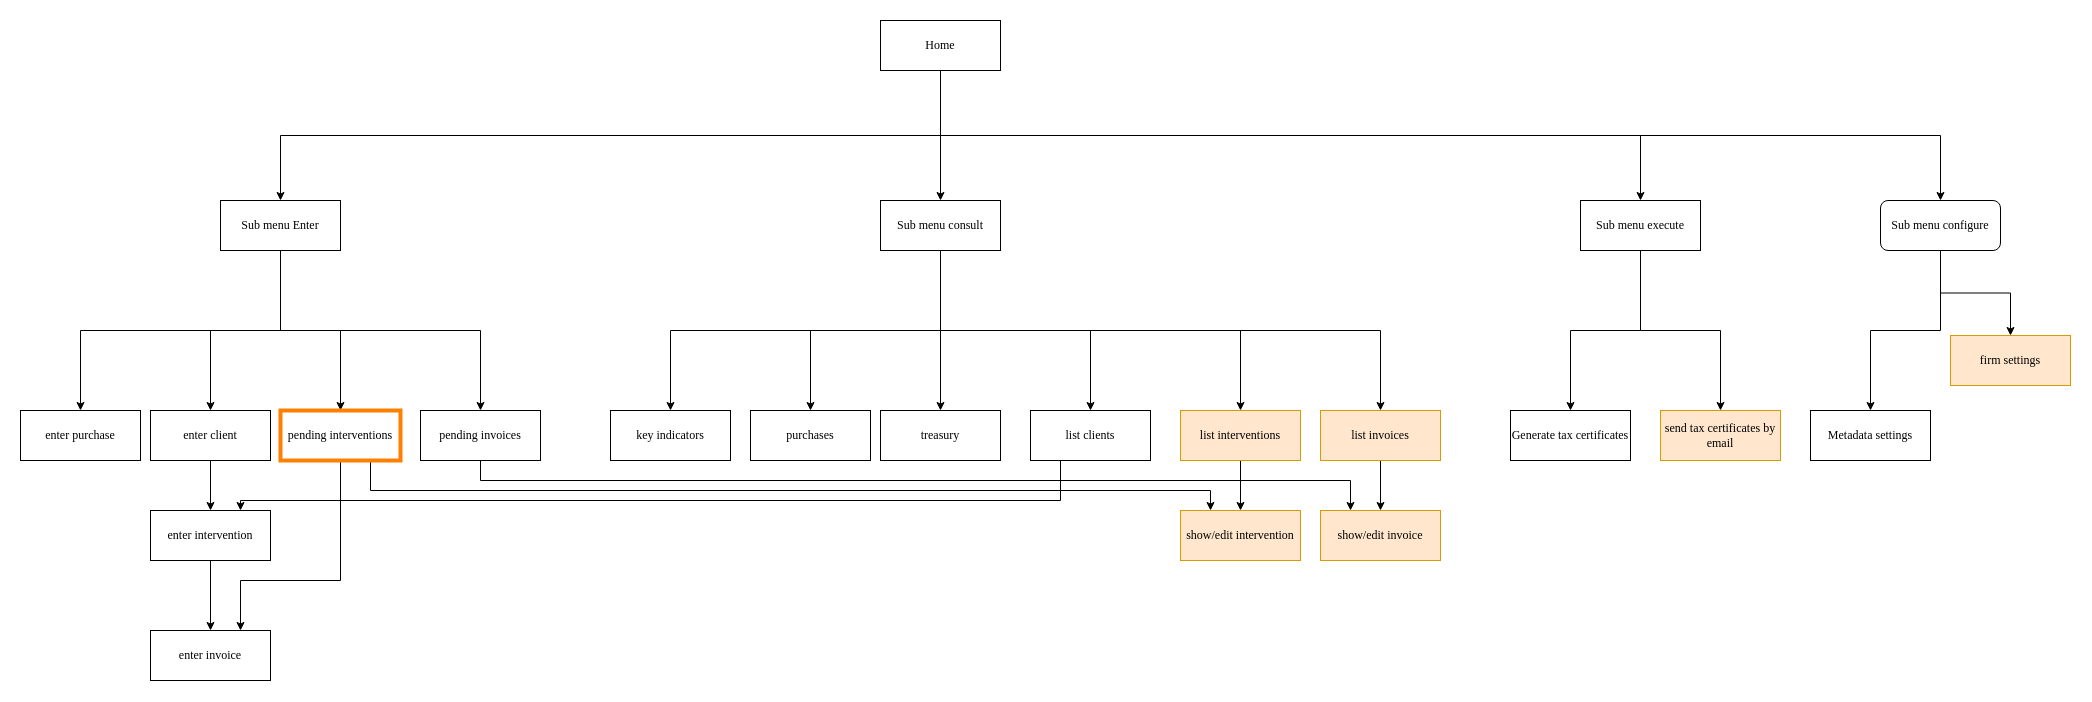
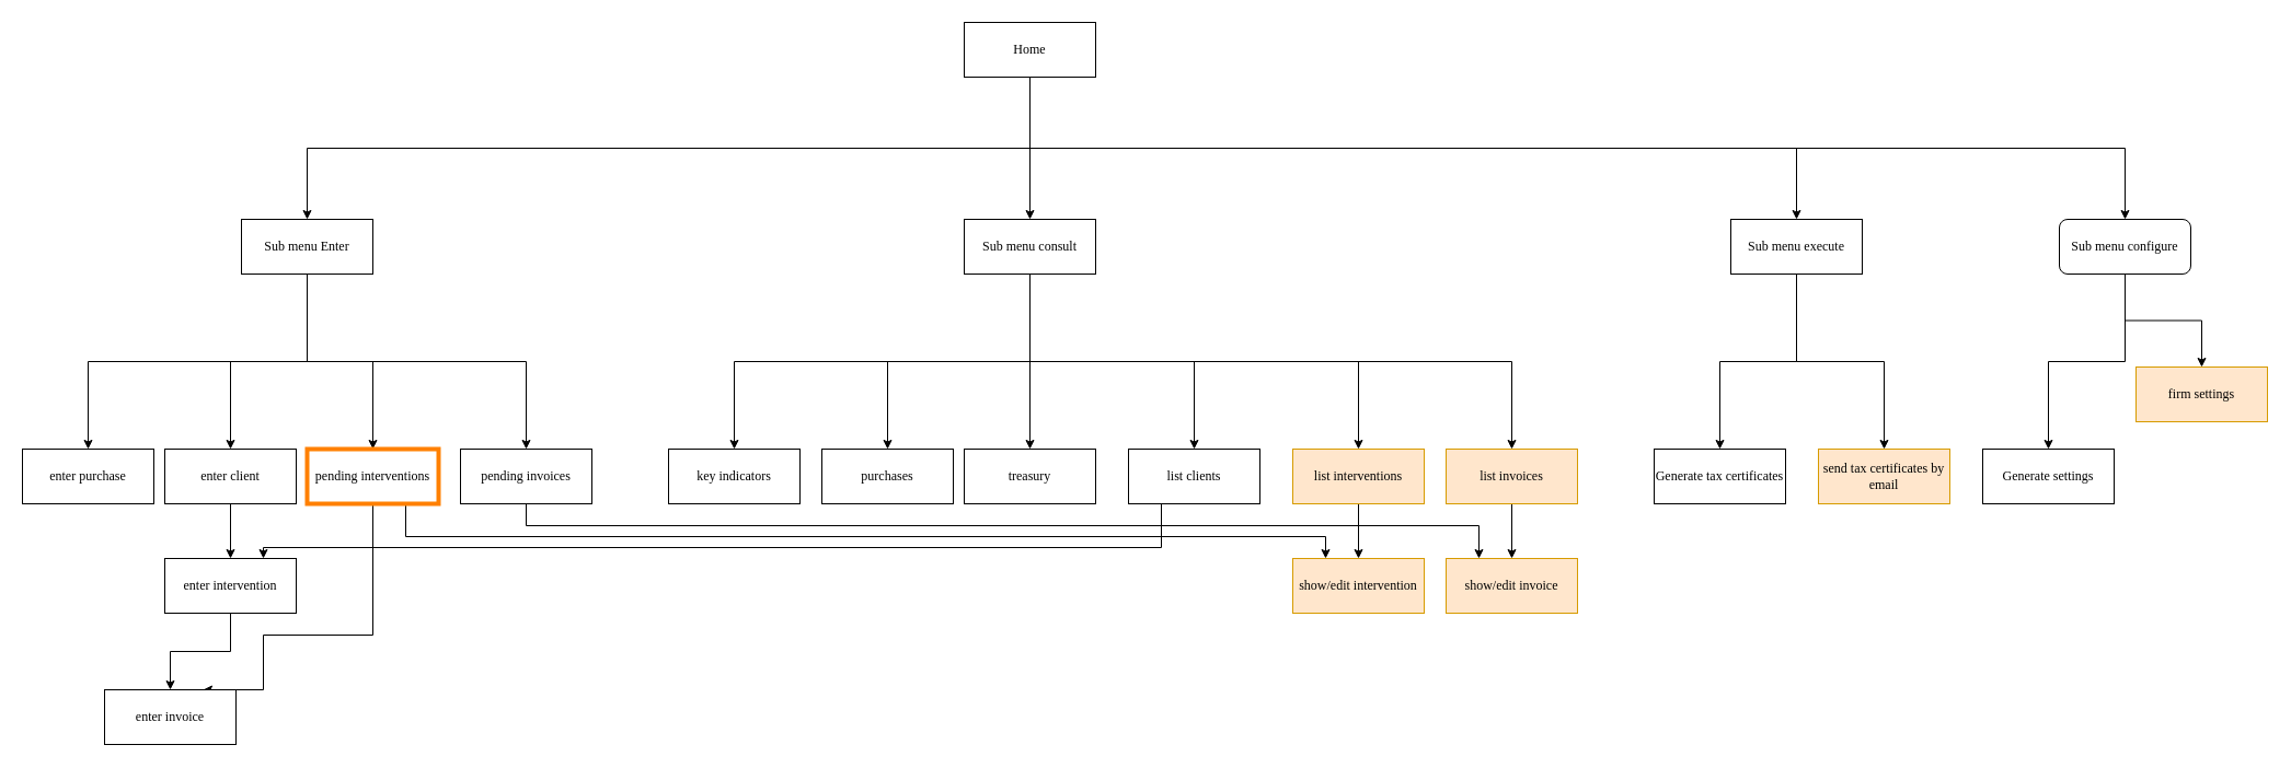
  <mxCell id="0" />
  <mxCell id="1" parent="0" />
  <mxCell id="2" style="edgeStyle=orthogonalEdgeStyle;rounded=0;orthogonalLoop=1;jettySize=auto;html=1;exitX=0.5;exitY=1;exitDx=0;exitDy=0;entryX=0.5;entryY=0;entryDx=0;entryDy=0;" edge="1" parent="1" source="6" target="18"><mxGeometry relative="1" as="geometry" /></mxCell>
  <mxCell id="3" style="edgeStyle=orthogonalEdgeStyle;rounded=0;orthogonalLoop=1;jettySize=auto;html=1;exitX=0.5;exitY=1;exitDx=0;exitDy=0;entryX=0.5;entryY=0;entryDx=0;entryDy=0;" edge="1" parent="1" source="6" target="21"><mxGeometry relative="1" as="geometry" /></mxCell>
  <mxCell id="4" style="edgeStyle=orthogonalEdgeStyle;rounded=0;orthogonalLoop=1;jettySize=auto;html=1;exitX=0.5;exitY=1;exitDx=0;exitDy=0;entryX=0.5;entryY=0;entryDx=0;entryDy=0;" edge="1" parent="1" source="6" target="24"><mxGeometry relative="1" as="geometry" /></mxCell>
  <mxCell id="5" style="edgeStyle=orthogonalEdgeStyle;rounded=0;orthogonalLoop=1;jettySize=auto;html=1;exitX=0.5;exitY=1;exitDx=0;exitDy=0;entryX=0.5;entryY=0;entryDx=0;entryDy=0;" edge="1" parent="1" source="6" target="11"><mxGeometry relative="1" as="geometry" /></mxCell>
  <mxCell id="6" value="Home" style="whiteSpace=wrap;html=1;rounded=0;shadow=0;comic=0;labelBackgroundColor=none;strokeWidth=1;fontFamily=Verdana;fontSize=12;align=center;" parent="1" vertex="1"><mxGeometry x="880" y="20" width="120" height="50" as="geometry" /></mxCell>
  <mxCell id="7" style="edgeStyle=orthogonalEdgeStyle;rounded=0;orthogonalLoop=1;jettySize=auto;html=1;exitX=0.5;exitY=1;exitDx=0;exitDy=0;entryX=0.5;entryY=0;entryDx=0;entryDy=0;" edge="1" parent="1" source="11" target="26"><mxGeometry relative="1" as="geometry" /></mxCell>
  <mxCell id="8" style="edgeStyle=orthogonalEdgeStyle;rounded=0;orthogonalLoop=1;jettySize=auto;html=1;exitX=0.5;exitY=1;exitDx=0;exitDy=0;entryX=0.5;entryY=0;entryDx=0;entryDy=0;" edge="1" parent="1" source="11" target="27"><mxGeometry relative="1" as="geometry" /></mxCell>
  <mxCell id="9" style="edgeStyle=orthogonalEdgeStyle;rounded=0;orthogonalLoop=1;jettySize=auto;html=1;exitX=0.5;exitY=1;exitDx=0;exitDy=0;entryX=0.5;entryY=0;entryDx=0;entryDy=0;" edge="1" parent="1" source="11" target="30"><mxGeometry relative="1" as="geometry" /></mxCell>
  <mxCell id="10" style="edgeStyle=orthogonalEdgeStyle;rounded=0;orthogonalLoop=1;jettySize=auto;html=1;exitX=0.5;exitY=1;exitDx=0;exitDy=0;entryX=0.5;entryY=0;entryDx=0;entryDy=0;" edge="1" parent="1" source="11" target="32"><mxGeometry relative="1" as="geometry" /></mxCell>
  <mxCell id="11" value="Sub menu Enter" style="whiteSpace=wrap;html=1;rounded=0;shadow=0;comic=0;labelBackgroundColor=none;strokeWidth=1;fontFamily=Verdana;fontSize=12;align=center;" vertex="1" parent="1"><mxGeometry x="220" y="200" width="120" height="50" as="geometry" /></mxCell>
  <mxCell id="12" style="edgeStyle=orthogonalEdgeStyle;rounded=0;orthogonalLoop=1;jettySize=auto;html=1;exitX=0.5;exitY=1;exitDx=0;exitDy=0;entryX=0.5;entryY=0;entryDx=0;entryDy=0;" edge="1" parent="1" source="18" target="33"><mxGeometry relative="1" as="geometry" /></mxCell>
  <mxCell id="13" style="edgeStyle=orthogonalEdgeStyle;rounded=0;orthogonalLoop=1;jettySize=auto;html=1;exitX=0.5;exitY=1;exitDx=0;exitDy=0;entryX=0.5;entryY=0;entryDx=0;entryDy=0;" edge="1" parent="1" source="18" target="34"><mxGeometry relative="1" as="geometry" /></mxCell>
  <mxCell id="14" style="edgeStyle=orthogonalEdgeStyle;rounded=0;orthogonalLoop=1;jettySize=auto;html=1;exitX=0.5;exitY=1;exitDx=0;exitDy=0;entryX=0.5;entryY=0;entryDx=0;entryDy=0;" edge="1" parent="1" source="18" target="36"><mxGeometry relative="1" as="geometry" /></mxCell>
  <mxCell id="15" style="edgeStyle=orthogonalEdgeStyle;rounded=0;orthogonalLoop=1;jettySize=auto;html=1;exitX=0.5;exitY=1;exitDx=0;exitDy=0;entryX=0.5;entryY=0;entryDx=0;entryDy=0;" edge="1" parent="1" source="18" target="43"><mxGeometry relative="1" as="geometry" /></mxCell>
  <mxCell id="16" style="edgeStyle=orthogonalEdgeStyle;rounded=0;orthogonalLoop=1;jettySize=auto;html=1;exitX=0.5;exitY=1;exitDx=0;exitDy=0;entryX=0.5;entryY=0;entryDx=0;entryDy=0;" edge="1" parent="1" source="18" target="40"><mxGeometry relative="1" as="geometry" /></mxCell>
  <mxCell id="17" style="edgeStyle=orthogonalEdgeStyle;rounded=0;orthogonalLoop=1;jettySize=auto;html=1;exitX=0.5;exitY=1;exitDx=0;exitDy=0;entryX=0.5;entryY=0;entryDx=0;entryDy=0;" edge="1" parent="1" source="18" target="42"><mxGeometry relative="1" as="geometry"><Array as="points"><mxPoint x="940" y="330" /><mxPoint x="1380" y="330" /></Array></mxGeometry></mxCell>
  <mxCell id="18" value="Sub menu consult" style="whiteSpace=wrap;html=1;rounded=0;shadow=0;comic=0;labelBackgroundColor=none;strokeWidth=1;fontFamily=Verdana;fontSize=12;align=center;" vertex="1" parent="1"><mxGeometry x="880" y="200" width="120" height="50" as="geometry" /></mxCell>
  <mxCell id="19" style="edgeStyle=orthogonalEdgeStyle;rounded=0;orthogonalLoop=1;jettySize=auto;html=1;exitX=0.5;exitY=1;exitDx=0;exitDy=0;entryX=0.5;entryY=0;entryDx=0;entryDy=0;" edge="1" parent="1" source="21" target="37"><mxGeometry relative="1" as="geometry" /></mxCell>
  <mxCell id="20" style="edgeStyle=orthogonalEdgeStyle;rounded=0;orthogonalLoop=1;jettySize=auto;html=1;exitX=0.5;exitY=1;exitDx=0;exitDy=0;entryX=0.5;entryY=0;entryDx=0;entryDy=0;" edge="1" parent="1" source="21" target="44"><mxGeometry relative="1" as="geometry" /></mxCell>
  <mxCell id="21" value="Sub menu execute" style="whiteSpace=wrap;html=1;rounded=0;shadow=0;comic=0;labelBackgroundColor=none;strokeWidth=1;fontFamily=Verdana;fontSize=12;align=center;" vertex="1" parent="1"><mxGeometry x="1580" y="200" width="120" height="50" as="geometry" /></mxCell>
  <mxCell id="22" style="edgeStyle=orthogonalEdgeStyle;rounded=0;orthogonalLoop=1;jettySize=auto;html=1;exitX=0.5;exitY=1;exitDx=0;exitDy=0;entryX=0.5;entryY=0;entryDx=0;entryDy=0;" edge="1" parent="1" source="24" target="38"><mxGeometry relative="1" as="geometry" /></mxCell>
  <mxCell id="23" style="edgeStyle=orthogonalEdgeStyle;rounded=0;orthogonalLoop=1;jettySize=auto;html=1;exitX=0.5;exitY=1;exitDx=0;exitDy=0;entryX=0.5;entryY=0;entryDx=0;entryDy=0;" edge="1" parent="1" source="24" target="50"><mxGeometry relative="1" as="geometry" /></mxCell>
  <mxCell id="24" value="Sub menu configure" style="whiteSpace=wrap;html=1;shadow=0;comic=0;labelBackgroundColor=none;strokeWidth=1;fontFamily=Verdana;fontSize=12;align=center;rounded=1;" vertex="1" parent="1"><mxGeometry x="1880" y="200" width="120" height="50" as="geometry" /></mxCell>
  <mxCell id="25" style="edgeStyle=orthogonalEdgeStyle;rounded=0;orthogonalLoop=1;jettySize=auto;html=1;exitX=0.5;exitY=1;exitDx=0;exitDy=0;entryX=0.5;entryY=0;entryDx=0;entryDy=0;" edge="1" parent="1" source="26" target="46"><mxGeometry relative="1" as="geometry" /></mxCell>
  <mxCell id="26" value="enter client" style="whiteSpace=wrap;html=1;rounded=0;shadow=0;comic=0;labelBackgroundColor=none;strokeWidth=1;fontFamily=Verdana;fontSize=12;align=center;" vertex="1" parent="1"><mxGeometry x="150" y="410" width="120" height="50" as="geometry" /></mxCell>
  <mxCell id="27" value="enter purchase" style="whiteSpace=wrap;html=1;rounded=0;shadow=0;comic=0;labelBackgroundColor=none;strokeWidth=1;fontFamily=Verdana;fontSize=12;align=center;" vertex="1" parent="1"><mxGeometry x="20" y="410" width="120" height="50" as="geometry" /></mxCell>
  <mxCell id="28" style="edgeStyle=orthogonalEdgeStyle;rounded=0;orthogonalLoop=1;jettySize=auto;html=1;exitX=0.5;exitY=1;exitDx=0;exitDy=0;entryX=0.75;entryY=0;entryDx=0;entryDy=0;" edge="1" parent="1" source="30" target="47"><mxGeometry relative="1" as="geometry"><Array as="points"><mxPoint x="340" y="580" /><mxPoint x="240" y="580" /></Array></mxGeometry></mxCell>
  <mxCell id="29" style="edgeStyle=orthogonalEdgeStyle;rounded=0;orthogonalLoop=1;jettySize=auto;html=1;exitX=0.75;exitY=1;exitDx=0;exitDy=0;entryX=0.25;entryY=0;entryDx=0;entryDy=0;" edge="1" parent="1" source="30" target="48"><mxGeometry relative="1" as="geometry"><Array as="points"><mxPoint x="370" y="490" /><mxPoint x="1210" y="490" /></Array></mxGeometry></mxCell>
  <mxCell id="30" value="pending interventions" style="whiteSpace=wrap;html=1;rounded=0;shadow=0;comic=0;labelBackgroundColor=none;strokeWidth=4;fontFamily=Verdana;fontSize=12;align=center;fillColor=default;strokeColor=#FF8000;" vertex="1" parent="1"><mxGeometry x="280" y="410" width="120" height="50" as="geometry" /></mxCell>
  <mxCell id="31" style="edgeStyle=orthogonalEdgeStyle;rounded=0;orthogonalLoop=1;jettySize=auto;html=1;exitX=0.5;exitY=1;exitDx=0;exitDy=0;entryX=0.25;entryY=0;entryDx=0;entryDy=0;" edge="1" parent="1" source="32" target="49"><mxGeometry relative="1" as="geometry"><Array as="points"><mxPoint x="480" y="480" /><mxPoint x="1350" y="480" /></Array></mxGeometry></mxCell>
  <mxCell id="32" value="pending invoices" style="whiteSpace=wrap;html=1;rounded=0;shadow=0;comic=0;labelBackgroundColor=none;strokeWidth=1;fontFamily=Verdana;fontSize=12;align=center;" vertex="1" parent="1"><mxGeometry x="420" y="410" width="120" height="50" as="geometry" /></mxCell>
  <mxCell id="33" value="key indicators" style="whiteSpace=wrap;html=1;rounded=0;shadow=0;comic=0;labelBackgroundColor=none;strokeWidth=1;fontFamily=Verdana;fontSize=12;align=center;" vertex="1" parent="1"><mxGeometry x="610" y="410" width="120" height="50" as="geometry" /></mxCell>
  <mxCell id="34" value="treasury" style="whiteSpace=wrap;html=1;rounded=0;shadow=0;comic=0;labelBackgroundColor=none;strokeWidth=1;fontFamily=Verdana;fontSize=12;align=center;" vertex="1" parent="1"><mxGeometry x="880" y="410" width="120" height="50" as="geometry" /></mxCell>
  <mxCell id="35" style="edgeStyle=orthogonalEdgeStyle;rounded=0;orthogonalLoop=1;jettySize=auto;html=1;exitX=0.25;exitY=1;exitDx=0;exitDy=0;entryX=0.75;entryY=0;entryDx=0;entryDy=0;" edge="1" parent="1" source="36" target="46"><mxGeometry relative="1" as="geometry"><Array as="points"><mxPoint x="1060" y="500" /><mxPoint x="240" y="500" /></Array></mxGeometry></mxCell>
  <mxCell id="36" value="list clients" style="whiteSpace=wrap;html=1;rounded=0;shadow=0;comic=0;labelBackgroundColor=none;strokeWidth=1;fontFamily=Verdana;fontSize=12;align=center;" vertex="1" parent="1"><mxGeometry x="1030" y="410" width="120" height="50" as="geometry" /></mxCell>
  <mxCell id="37" value="Generate tax certificates" style="whiteSpace=wrap;html=1;rounded=0;shadow=0;comic=0;labelBackgroundColor=none;strokeWidth=1;fontFamily=Verdana;fontSize=12;align=center;" vertex="1" parent="1"><mxGeometry x="1510" y="410" width="120" height="50" as="geometry" /></mxCell>
- <mxCell id="38" value="Metadata settings" style="whiteSpace=wrap;html=1;rounded=0;shadow=0;comic=0;labelBackgroundColor=none;strokeWidth=1;fontFamily=Verdana;fontSize=12;align=center;" vertex="1" parent="1"><mxGeometry x="1810" y="410" width="120" height="50" as="geometry" /></mxCell>
+ <mxCell id="38" value="Generate settings" style="whiteSpace=wrap;html=1;rounded=0;shadow=0;comic=0;labelBackgroundColor=none;strokeWidth=1;fontFamily=Verdana;fontSize=12;align=center;" vertex="1" parent="1"><mxGeometry x="1810" y="410" width="120" height="50" as="geometry" /></mxCell>
  <mxCell id="39" style="edgeStyle=orthogonalEdgeStyle;rounded=0;orthogonalLoop=1;jettySize=auto;html=1;exitX=0.5;exitY=1;exitDx=0;exitDy=0;entryX=0.5;entryY=0;entryDx=0;entryDy=0;" edge="1" parent="1" source="40" target="48"><mxGeometry relative="1" as="geometry" /></mxCell>
  <mxCell id="40" value="list interventions" style="whiteSpace=wrap;html=1;rounded=0;shadow=0;comic=0;labelBackgroundColor=none;strokeWidth=1;fontFamily=Verdana;fontSize=12;align=center;fillColor=#ffe6cc;strokeColor=#d79b00;" vertex="1" parent="1"><mxGeometry x="1180" y="410" width="120" height="50" as="geometry" /></mxCell>
  <mxCell id="41" style="edgeStyle=orthogonalEdgeStyle;rounded=0;orthogonalLoop=1;jettySize=auto;html=1;exitX=0.5;exitY=1;exitDx=0;exitDy=0;entryX=0.5;entryY=0;entryDx=0;entryDy=0;" edge="1" parent="1" source="42" target="49"><mxGeometry relative="1" as="geometry" /></mxCell>
  <mxCell id="42" value="&lt;div&gt;list invoices&lt;/div&gt;" style="whiteSpace=wrap;html=1;rounded=0;shadow=0;comic=0;labelBackgroundColor=none;strokeWidth=1;fontFamily=Verdana;fontSize=12;align=center;fillColor=#ffe6cc;strokeColor=#d79b00;" vertex="1" parent="1"><mxGeometry x="1320" y="410" width="120" height="50" as="geometry" /></mxCell>
  <mxCell id="43" value="purchases" style="whiteSpace=wrap;html=1;rounded=0;shadow=0;comic=0;labelBackgroundColor=none;strokeWidth=1;fontFamily=Verdana;fontSize=12;align=center;" vertex="1" parent="1"><mxGeometry x="750" y="410" width="120" height="50" as="geometry" /></mxCell>
  <mxCell id="44" value="&lt;div&gt;send tax certificates by email&lt;/div&gt;" style="whiteSpace=wrap;html=1;rounded=0;shadow=0;comic=0;labelBackgroundColor=none;strokeWidth=1;fontFamily=Verdana;fontSize=12;align=center;fillColor=#ffe6cc;strokeColor=#d79b00;" vertex="1" parent="1"><mxGeometry x="1660" y="410" width="120" height="50" as="geometry" /></mxCell>
  <mxCell id="45" style="edgeStyle=orthogonalEdgeStyle;rounded=0;orthogonalLoop=1;jettySize=auto;html=1;exitX=0.5;exitY=1;exitDx=0;exitDy=0;entryX=0.5;entryY=0;entryDx=0;entryDy=0;" edge="1" parent="1" source="46" target="47"><mxGeometry relative="1" as="geometry" /></mxCell>
  <mxCell id="46" value="&lt;div&gt;enter intervention&lt;/div&gt;" style="whiteSpace=wrap;html=1;rounded=0;shadow=0;comic=0;labelBackgroundColor=none;strokeWidth=1;fontFamily=Verdana;fontSize=12;align=center;" vertex="1" parent="1"><mxGeometry x="150" y="510" width="120" height="50" as="geometry" /></mxCell>
- <mxCell id="47" value="&lt;div&gt;enter invoice&lt;/div&gt;" style="whiteSpace=wrap;html=1;rounded=0;shadow=0;comic=0;labelBackgroundColor=none;strokeWidth=1;fontFamily=Verdana;fontSize=12;align=center;" vertex="1" parent="1"><mxGeometry x="150" y="630" width="120" height="50" as="geometry" /></mxCell>
+ <mxCell id="47" value="&lt;div&gt;enter invoice&lt;/div&gt;" style="whiteSpace=wrap;html=1;rounded=0;shadow=0;comic=0;labelBackgroundColor=none;strokeWidth=1;fontFamily=Verdana;fontSize=12;align=center;" vertex="1" parent="1"><mxGeometry x="95" y="630" width="120" height="50" as="geometry" /></mxCell>
  <mxCell id="48" value="&lt;div&gt;show/edit intervention&lt;/div&gt;" style="whiteSpace=wrap;html=1;rounded=0;shadow=0;comic=0;labelBackgroundColor=none;strokeWidth=1;fontFamily=Verdana;fontSize=12;align=center;fillColor=#ffe6cc;strokeColor=#d79b00;" vertex="1" parent="1"><mxGeometry x="1180" y="510" width="120" height="50" as="geometry" /></mxCell>
  <mxCell id="49" value="&lt;div&gt;show/edit invoice&lt;/div&gt;" style="whiteSpace=wrap;html=1;rounded=0;shadow=0;comic=0;labelBackgroundColor=none;strokeWidth=1;fontFamily=Verdana;fontSize=12;align=center;fillColor=#ffe6cc;strokeColor=#d79b00;" vertex="1" parent="1"><mxGeometry x="1320" y="510" width="120" height="50" as="geometry" /></mxCell>
  <mxCell id="50" value="firm settings" style="whiteSpace=wrap;html=1;rounded=0;shadow=0;comic=0;labelBackgroundColor=none;strokeWidth=1;fontFamily=Verdana;fontSize=12;align=center;fillColor=#ffe6cc;strokeColor=#d79b00;" vertex="1" parent="1"><mxGeometry x="1950" y="335" width="120" height="50" as="geometry" /></mxCell>
